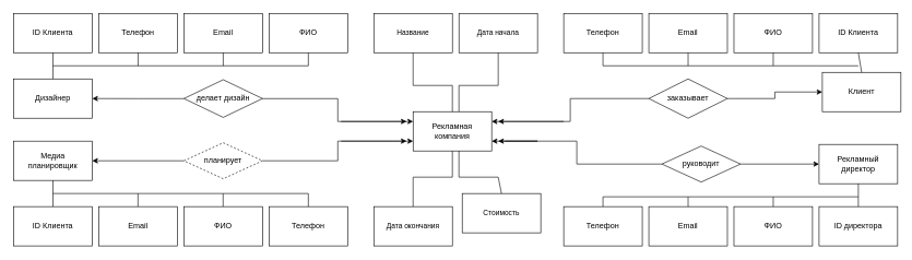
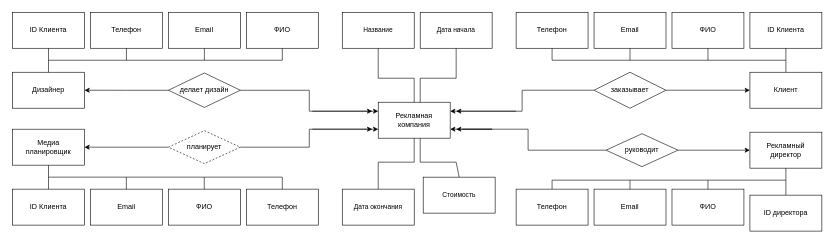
  <mxCell id="0" />
  <mxCell id="1" parent="0" />
- <mxCell id="2" value="Клиент" style="rounded=0;whiteSpace=wrap;html=1;" parent="1" vertex="1"><mxGeometry x="1255" y="110" width="120" height="60" as="geometry" /></mxCell>
+ <mxCell id="2" value="Клиент" style="rounded=0;whiteSpace=wrap;html=1;" parent="1" vertex="1"><mxGeometry x="1250" y="120" width="120" height="60" as="geometry" /></mxCell>
  <mxCell id="3" style="edgeStyle=orthogonalEdgeStyle;shape=connector;rounded=0;orthogonalLoop=1;jettySize=auto;html=1;entryX=0;entryY=0.5;entryDx=0;entryDy=0;labelBackgroundColor=default;strokeColor=default;align=center;verticalAlign=middle;fontFamily=Helvetica;fontSize=11;fontColor=default;endArrow=classic;" parent="1" source="5" target="2" edge="1"><mxGeometry relative="1" as="geometry" /></mxCell>
  <mxCell id="4" style="edgeStyle=orthogonalEdgeStyle;shape=connector;rounded=0;orthogonalLoop=1;jettySize=auto;html=1;entryX=1;entryY=0.25;entryDx=0;entryDy=0;labelBackgroundColor=default;strokeColor=default;align=center;verticalAlign=middle;fontFamily=Helvetica;fontSize=11;fontColor=default;endArrow=classic;" parent="1" source="5" target="52" edge="1"><mxGeometry relative="1" as="geometry" /></mxCell>
  <mxCell id="5" value="заказывает" style="rhombus;whiteSpace=wrap;html=1;" parent="1" vertex="1"><mxGeometry x="990" y="120" width="120" height="60" as="geometry" /></mxCell>
  <mxCell id="6" style="edgeStyle=orthogonalEdgeStyle;shape=connector;rounded=0;orthogonalLoop=1;jettySize=auto;html=1;entryX=1;entryY=0.5;entryDx=0;entryDy=0;labelBackgroundColor=default;strokeColor=default;align=center;verticalAlign=middle;fontFamily=Helvetica;fontSize=11;fontColor=default;endArrow=classic;" parent="1" source="8" target="31" edge="1"><mxGeometry relative="1" as="geometry" /></mxCell>
  <mxCell id="7" style="edgeStyle=orthogonalEdgeStyle;shape=connector;rounded=0;orthogonalLoop=1;jettySize=auto;html=1;entryX=0;entryY=0.25;entryDx=0;entryDy=0;labelBackgroundColor=default;strokeColor=default;align=center;verticalAlign=middle;fontFamily=Helvetica;fontSize=11;fontColor=default;endArrow=classic;" parent="1" source="8" target="52" edge="1"><mxGeometry relative="1" as="geometry" /></mxCell>
  <mxCell id="8" value="делает дизайн" style="rhombus;whiteSpace=wrap;html=1;" parent="1" vertex="1"><mxGeometry x="280" y="121.25" width="120" height="57.5" as="geometry" /></mxCell>
  <mxCell id="9" style="edgeStyle=orthogonalEdgeStyle;shape=connector;rounded=0;orthogonalLoop=1;jettySize=auto;html=1;exitX=1;exitY=0.5;exitDx=0;exitDy=0;entryX=0;entryY=0.5;entryDx=0;entryDy=0;labelBackgroundColor=default;strokeColor=default;align=center;verticalAlign=middle;fontFamily=Helvetica;fontSize=11;fontColor=default;endArrow=classic;" parent="1" source="11" target="21" edge="1"><mxGeometry relative="1" as="geometry" /></mxCell>
  <mxCell id="10" style="edgeStyle=orthogonalEdgeStyle;shape=connector;rounded=0;orthogonalLoop=1;jettySize=auto;html=1;exitX=0;exitY=0.5;exitDx=0;exitDy=0;entryX=1;entryY=0.75;entryDx=0;entryDy=0;labelBackgroundColor=default;strokeColor=default;align=center;verticalAlign=middle;fontFamily=Helvetica;fontSize=11;fontColor=default;endArrow=classic;" parent="1" source="11" target="52" edge="1"><mxGeometry relative="1" as="geometry" /></mxCell>
  <mxCell id="11" value="руководит" style="rhombus;whiteSpace=wrap;html=1;" parent="1" vertex="1"><mxGeometry x="1010" y="222.5" width="120" height="55" as="geometry" /></mxCell>
  <mxCell id="12" value="ФИО" style="rounded=0;whiteSpace=wrap;html=1;" parent="1" vertex="1"><mxGeometry x="1120" y="20" width="120" height="60" as="geometry" /></mxCell>
  <mxCell id="13" value="Email" style="rounded=0;whiteSpace=wrap;html=1;" parent="1" vertex="1"><mxGeometry x="990" y="20" width="120" height="60" as="geometry" /></mxCell>
  <mxCell id="14" value="Телефон" style="rounded=0;whiteSpace=wrap;html=1;" parent="1" vertex="1"><mxGeometry x="860" y="20" width="120" height="60" as="geometry" /></mxCell>
  <mxCell id="15" value="ID Клиента" style="rounded=0;whiteSpace=wrap;html=1;" parent="1" vertex="1"><mxGeometry x="1250" y="20" width="120" height="60" as="geometry" /></mxCell>
  <mxCell id="16" value="" style="endArrow=none;html=1;rounded=0;labelBackgroundColor=default;strokeColor=default;align=center;verticalAlign=middle;fontFamily=Helvetica;fontSize=11;fontColor=default;shape=connector;entryX=0.5;entryY=1;entryDx=0;entryDy=0;exitX=0.5;exitY=0;exitDx=0;exitDy=0;" parent="1" source="2" target="15" edge="1"><mxGeometry width="50" height="50" relative="1" as="geometry"><mxPoint x="1226" y="130" as="sourcePoint" /><mxPoint x="1276" y="80" as="targetPoint" /></mxGeometry></mxCell>
  <mxCell id="17" value="" style="endArrow=none;html=1;rounded=0;labelBackgroundColor=default;strokeColor=default;align=center;verticalAlign=middle;fontFamily=Helvetica;fontSize=11;fontColor=default;shape=connector;entryX=0.5;entryY=1;entryDx=0;entryDy=0;" parent="1" target="12" edge="1"><mxGeometry width="50" height="50" relative="1" as="geometry"><mxPoint x="1180" y="100" as="sourcePoint" /><mxPoint x="1190" y="80" as="targetPoint" /></mxGeometry></mxCell>
  <mxCell id="18" value="" style="endArrow=none;html=1;rounded=0;labelBackgroundColor=default;strokeColor=default;align=center;verticalAlign=middle;fontFamily=Helvetica;fontSize=11;fontColor=default;shape=connector;entryX=0.5;entryY=1;entryDx=0;entryDy=0;" parent="1" target="13" edge="1"><mxGeometry width="50" height="50" relative="1" as="geometry"><mxPoint x="1050" y="100" as="sourcePoint" /><mxPoint x="1200" y="110" as="targetPoint" /></mxGeometry></mxCell>
  <mxCell id="19" value="" style="endArrow=none;html=1;rounded=0;labelBackgroundColor=default;strokeColor=default;align=center;verticalAlign=middle;fontFamily=Helvetica;fontSize=11;fontColor=default;shape=connector;entryX=0.5;entryY=1;entryDx=0;entryDy=0;" parent="1" target="14" edge="1"><mxGeometry width="50" height="50" relative="1" as="geometry"><mxPoint x="920" y="100" as="sourcePoint" /><mxPoint x="1190" y="90" as="targetPoint" /></mxGeometry></mxCell>
  <mxCell id="20" value="" style="endArrow=none;html=1;rounded=0;labelBackgroundColor=default;strokeColor=default;align=center;verticalAlign=middle;fontFamily=Helvetica;fontSize=11;fontColor=default;shape=connector;" parent="1" edge="1"><mxGeometry width="50" height="50" relative="1" as="geometry"><mxPoint x="920" y="100" as="sourcePoint" /><mxPoint x="1310" y="100" as="targetPoint" /></mxGeometry></mxCell>
  <mxCell id="21" value="Рекламный&lt;br style=&quot;border-color: var(--border-color);&quot;&gt;директор" style="rounded=0;whiteSpace=wrap;html=1;" parent="1" vertex="1"><mxGeometry x="1250" y="220" width="120" height="60" as="geometry" /></mxCell>
  <mxCell id="22" value="ФИО" style="rounded=0;whiteSpace=wrap;html=1;" parent="1" vertex="1"><mxGeometry x="1120" y="315" width="120" height="60" as="geometry" /></mxCell>
  <mxCell id="23" value="Email" style="rounded=0;whiteSpace=wrap;html=1;" parent="1" vertex="1"><mxGeometry x="990" y="315" width="120" height="60" as="geometry" /></mxCell>
  <mxCell id="24" value="Телефон" style="rounded=0;whiteSpace=wrap;html=1;" parent="1" vertex="1"><mxGeometry x="860" y="315" width="120" height="60" as="geometry" /></mxCell>
- <mxCell id="25" value="ID директора" style="rounded=0;whiteSpace=wrap;html=1;" parent="1" vertex="1"><mxGeometry x="1250" y="315" width="120" height="60" as="geometry" /></mxCell>
+ <mxCell id="25" value="ID директора" style="rounded=0;whiteSpace=wrap;html=1;" parent="1" vertex="1"><mxGeometry x="1250" y="325" width="120" height="60" as="geometry" /></mxCell>
  <mxCell id="26" value="" style="endArrow=none;html=1;rounded=0;labelBackgroundColor=default;strokeColor=default;align=center;verticalAlign=middle;fontFamily=Helvetica;fontSize=11;fontColor=default;shape=connector;entryX=0.5;entryY=0;entryDx=0;entryDy=0;exitX=0.5;exitY=1;exitDx=0;exitDy=0;" parent="1" source="21" target="25" edge="1"><mxGeometry width="50" height="50" relative="1" as="geometry"><mxPoint x="1310" y="290" as="sourcePoint" /><mxPoint x="1276" y="375" as="targetPoint" /></mxGeometry></mxCell>
  <mxCell id="27" value="" style="endArrow=none;html=1;rounded=0;labelBackgroundColor=default;strokeColor=default;align=center;verticalAlign=middle;fontFamily=Helvetica;fontSize=11;fontColor=default;shape=connector;exitX=0.5;exitY=0;exitDx=0;exitDy=0;" parent="1" source="22" edge="1"><mxGeometry width="50" height="50" relative="1" as="geometry"><mxPoint x="1180" y="395" as="sourcePoint" /><mxPoint x="1180" y="300" as="targetPoint" /></mxGeometry></mxCell>
  <mxCell id="28" value="" style="endArrow=none;html=1;rounded=0;labelBackgroundColor=default;strokeColor=default;align=center;verticalAlign=middle;fontFamily=Helvetica;fontSize=11;fontColor=default;shape=connector;entryX=0.5;entryY=0;entryDx=0;entryDy=0;" parent="1" target="23" edge="1"><mxGeometry width="50" height="50" relative="1" as="geometry"><mxPoint x="1050" y="300" as="sourcePoint" /><mxPoint x="1200" y="405" as="targetPoint" /></mxGeometry></mxCell>
  <mxCell id="29" value="" style="endArrow=none;html=1;rounded=0;labelBackgroundColor=default;strokeColor=default;align=center;verticalAlign=middle;fontFamily=Helvetica;fontSize=11;fontColor=default;shape=connector;exitX=0.5;exitY=0;exitDx=0;exitDy=0;" parent="1" source="24" edge="1"><mxGeometry width="50" height="50" relative="1" as="geometry"><mxPoint x="920" y="395" as="sourcePoint" /><mxPoint x="920" y="300" as="targetPoint" /></mxGeometry></mxCell>
  <mxCell id="30" value="" style="endArrow=none;html=1;rounded=0;labelBackgroundColor=default;strokeColor=default;align=center;verticalAlign=middle;fontFamily=Helvetica;fontSize=11;fontColor=default;shape=connector;" parent="1" edge="1"><mxGeometry width="50" height="50" relative="1" as="geometry"><mxPoint x="920" y="300" as="sourcePoint" /><mxPoint x="1310" y="300" as="targetPoint" /></mxGeometry></mxCell>
  <mxCell id="31" value="Дизайнер" style="rounded=0;whiteSpace=wrap;html=1;" parent="1" vertex="1"><mxGeometry x="20" y="120" width="120" height="60" as="geometry" /></mxCell>
  <mxCell id="32" style="edgeStyle=orthogonalEdgeStyle;shape=connector;rounded=0;orthogonalLoop=1;jettySize=auto;html=1;entryX=1;entryY=0.5;entryDx=0;entryDy=0;labelBackgroundColor=default;strokeColor=default;align=center;verticalAlign=middle;fontFamily=Helvetica;fontSize=11;fontColor=default;endArrow=classic;" parent="1" source="34" target="44" edge="1"><mxGeometry relative="1" as="geometry" /></mxCell>
  <mxCell id="33" style="edgeStyle=orthogonalEdgeStyle;shape=connector;rounded=0;orthogonalLoop=1;jettySize=auto;html=1;entryX=0;entryY=0.75;entryDx=0;entryDy=0;labelBackgroundColor=default;strokeColor=default;align=center;verticalAlign=middle;fontFamily=Helvetica;fontSize=11;fontColor=default;endArrow=classic;" parent="1" source="34" target="52" edge="1"><mxGeometry relative="1" as="geometry" /></mxCell>
  <mxCell id="34" value="планирует" style="rhombus;whiteSpace=wrap;html=1;dashed=1;" parent="1" vertex="1"><mxGeometry x="280" y="217.5" width="120" height="55" as="geometry" /></mxCell>
  <mxCell id="35" value="ФИО" style="rounded=0;whiteSpace=wrap;html=1;" parent="1" vertex="1"><mxGeometry x="410" y="20" width="120" height="60" as="geometry" /></mxCell>
  <mxCell id="36" value="Email" style="rounded=0;whiteSpace=wrap;html=1;" parent="1" vertex="1"><mxGeometry x="280" y="20" width="120" height="60" as="geometry" /></mxCell>
  <mxCell id="37" value="Телефон" style="rounded=0;whiteSpace=wrap;html=1;" parent="1" vertex="1"><mxGeometry x="150" y="20" width="120" height="60" as="geometry" /></mxCell>
  <mxCell id="38" value="ID Клиента" style="rounded=0;whiteSpace=wrap;html=1;" parent="1" vertex="1"><mxGeometry x="20" y="20" width="120" height="60" as="geometry" /></mxCell>
  <mxCell id="39" value="" style="endArrow=none;html=1;rounded=0;labelBackgroundColor=default;strokeColor=default;align=center;verticalAlign=middle;fontFamily=Helvetica;fontSize=11;fontColor=default;shape=connector;entryX=0.5;entryY=1;entryDx=0;entryDy=0;exitX=0.5;exitY=0;exitDx=0;exitDy=0;" parent="1" source="31" target="38" edge="1"><mxGeometry width="50" height="50" relative="1" as="geometry"><mxPoint x="316" y="310" as="sourcePoint" /><mxPoint x="366" y="260" as="targetPoint" /></mxGeometry></mxCell>
  <mxCell id="40" value="" style="endArrow=none;html=1;rounded=0;labelBackgroundColor=default;strokeColor=default;align=center;verticalAlign=middle;fontFamily=Helvetica;fontSize=11;fontColor=default;shape=connector;entryX=0.5;entryY=1;entryDx=0;entryDy=0;" parent="1" target="35" edge="1"><mxGeometry width="50" height="50" relative="1" as="geometry"><mxPoint x="470" y="100" as="sourcePoint" /><mxPoint x="280" y="260" as="targetPoint" /></mxGeometry></mxCell>
  <mxCell id="41" value="" style="endArrow=none;html=1;rounded=0;labelBackgroundColor=default;strokeColor=default;align=center;verticalAlign=middle;fontFamily=Helvetica;fontSize=11;fontColor=default;shape=connector;entryX=0.5;entryY=1;entryDx=0;entryDy=0;" parent="1" target="36" edge="1"><mxGeometry width="50" height="50" relative="1" as="geometry"><mxPoint x="340" y="100" as="sourcePoint" /><mxPoint x="290" y="290" as="targetPoint" /></mxGeometry></mxCell>
  <mxCell id="42" value="" style="endArrow=none;html=1;rounded=0;labelBackgroundColor=default;strokeColor=default;align=center;verticalAlign=middle;fontFamily=Helvetica;fontSize=11;fontColor=default;shape=connector;entryX=0.5;entryY=1;entryDx=0;entryDy=0;" parent="1" target="37" edge="1"><mxGeometry width="50" height="50" relative="1" as="geometry"><mxPoint x="210" y="100" as="sourcePoint" /><mxPoint x="280" y="270" as="targetPoint" /></mxGeometry></mxCell>
  <mxCell id="43" value="" style="endArrow=none;html=1;rounded=0;labelBackgroundColor=default;strokeColor=default;align=center;verticalAlign=middle;fontFamily=Helvetica;fontSize=11;fontColor=default;shape=connector;" parent="1" edge="1"><mxGeometry width="50" height="50" relative="1" as="geometry"><mxPoint x="80" y="100" as="sourcePoint" /><mxPoint x="470" y="100" as="targetPoint" /></mxGeometry></mxCell>
  <mxCell id="44" value="Медиа&lt;br style=&quot;border-color: var(--border-color);&quot;&gt;планировщик" style="rounded=0;whiteSpace=wrap;html=1;" parent="1" vertex="1"><mxGeometry x="20" y="215" width="120" height="60" as="geometry" /></mxCell>
  <mxCell id="45" value="ФИО" style="rounded=0;whiteSpace=wrap;html=1;" parent="1" vertex="1"><mxGeometry x="280" y="315" width="120" height="60" as="geometry" /></mxCell>
  <mxCell id="46" value="Email" style="rounded=0;whiteSpace=wrap;html=1;" parent="1" vertex="1"><mxGeometry x="150" y="315" width="120" height="60" as="geometry" /></mxCell>
  <mxCell id="47" value="Телефон" style="rounded=0;whiteSpace=wrap;html=1;" parent="1" vertex="1"><mxGeometry x="410" y="315" width="120" height="60" as="geometry" /></mxCell>
  <mxCell id="48" value="ID Клиента" style="rounded=0;whiteSpace=wrap;html=1;" parent="1" vertex="1"><mxGeometry x="20" y="315" width="120" height="60" as="geometry" /></mxCell>
  <mxCell id="49" value="" style="endArrow=none;html=1;rounded=0;labelBackgroundColor=default;strokeColor=default;align=center;verticalAlign=middle;fontFamily=Helvetica;fontSize=11;fontColor=default;shape=connector;entryX=0.5;entryY=0;entryDx=0;entryDy=0;exitX=0.5;exitY=1;exitDx=0;exitDy=0;" parent="1" source="44" target="48" edge="1"><mxGeometry width="50" height="50" relative="1" as="geometry"><mxPoint x="470" y="295" as="sourcePoint" /><mxPoint x="436" y="380" as="targetPoint" /></mxGeometry></mxCell>
  <mxCell id="50" value="" style="endArrow=none;html=1;rounded=0;labelBackgroundColor=default;strokeColor=default;align=center;verticalAlign=middle;fontFamily=Helvetica;fontSize=11;fontColor=default;shape=connector;exitX=0.5;exitY=0;exitDx=0;exitDy=0;" parent="1" source="47" edge="1"><mxGeometry width="50" height="50" relative="1" as="geometry"><mxPoint x="180" y="590" as="sourcePoint" /><mxPoint x="470" y="295" as="targetPoint" /></mxGeometry></mxCell>
  <mxCell id="51" value="" style="endArrow=none;html=1;rounded=0;labelBackgroundColor=default;strokeColor=default;align=center;verticalAlign=middle;fontFamily=Helvetica;fontSize=11;fontColor=default;shape=connector;" parent="1" edge="1"><mxGeometry width="50" height="50" relative="1" as="geometry"><mxPoint x="80" y="295" as="sourcePoint" /><mxPoint x="470" y="295" as="targetPoint" /></mxGeometry></mxCell>
  <mxCell id="52" value="Рекламная&lt;br&gt;компания&lt;br&gt;" style="rounded=0;whiteSpace=wrap;html=1;" parent="1" vertex="1"><mxGeometry x="630" y="170" width="120" height="60" as="geometry" /></mxCell>
  <mxCell id="53" value="Название" style="rounded=0;whiteSpace=wrap;html=1;fontFamily=Helvetica;fontSize=11;fontColor=default;" parent="1" vertex="1"><mxGeometry x="570" y="20" width="120" height="60" as="geometry" /></mxCell>
  <mxCell id="54" value="Дата начала" style="rounded=0;whiteSpace=wrap;html=1;fontFamily=Helvetica;fontSize=11;fontColor=default;" parent="1" vertex="1"><mxGeometry x="700" y="20" width="120" height="60" as="geometry" /></mxCell>
  <mxCell id="55" value="Дата окончания" style="rounded=0;whiteSpace=wrap;html=1;fontFamily=Helvetica;fontSize=11;fontColor=default;" parent="1" vertex="1"><mxGeometry x="570" y="315" width="120" height="60" as="geometry" /></mxCell>
  <mxCell id="56" value="Стоимость" style="rounded=0;whiteSpace=wrap;html=1;fontFamily=Helvetica;fontSize=11;fontColor=default;" parent="1" vertex="1"><mxGeometry x="705" y="295" width="120" height="60" as="geometry" /></mxCell>
  <mxCell id="57" value="" style="endArrow=none;html=1;rounded=0;labelBackgroundColor=default;strokeColor=default;align=center;verticalAlign=middle;fontFamily=Helvetica;fontSize=11;fontColor=default;shape=connector;entryX=0.5;entryY=1;entryDx=0;entryDy=0;exitX=0.5;exitY=0;exitDx=0;exitDy=0;" parent="1" source="52" target="53" edge="1"><mxGeometry width="50" height="50" relative="1" as="geometry"><mxPoint x="230" y="130" as="sourcePoint" /><mxPoint x="620" y="130" as="targetPoint" /><Array as="points"><mxPoint x="690" y="130" /><mxPoint x="630" y="130" /></Array></mxGeometry></mxCell>
  <mxCell id="58" value="" style="endArrow=none;html=1;rounded=0;labelBackgroundColor=default;strokeColor=default;align=center;verticalAlign=middle;fontFamily=Helvetica;fontSize=11;fontColor=default;shape=connector;entryX=0.5;entryY=1;entryDx=0;entryDy=0;" parent="1" target="54" edge="1"><mxGeometry width="50" height="50" relative="1" as="geometry"><mxPoint x="700" y="170" as="sourcePoint" /><mxPoint x="750" y="121.32" as="targetPoint" /><Array as="points"><mxPoint x="700" y="130" /><mxPoint x="760" y="130" /></Array></mxGeometry></mxCell>
  <mxCell id="59" value="" style="endArrow=none;html=1;rounded=0;labelBackgroundColor=default;strokeColor=default;align=center;verticalAlign=middle;fontFamily=Helvetica;fontSize=11;fontColor=default;shape=connector;exitX=0.5;exitY=0;exitDx=0;exitDy=0;" parent="1" source="56" edge="1"><mxGeometry width="50" height="50" relative="1" as="geometry"><mxPoint x="760" y="310" as="sourcePoint" /><mxPoint x="700" y="230" as="targetPoint" /><Array as="points"><mxPoint x="760" y="270" /><mxPoint x="700" y="270" /></Array></mxGeometry></mxCell>
  <mxCell id="60" value="" style="endArrow=none;html=1;rounded=0;labelBackgroundColor=default;strokeColor=default;align=center;verticalAlign=middle;fontFamily=Helvetica;fontSize=11;fontColor=default;shape=connector;exitX=0.5;exitY=0;exitDx=0;exitDy=0;entryX=0.5;entryY=1;entryDx=0;entryDy=0;" parent="1" source="55" target="52" edge="1"><mxGeometry width="50" height="50" relative="1" as="geometry"><mxPoint x="630" y="310" as="sourcePoint" /><mxPoint x="680" y="230" as="targetPoint" /><Array as="points"><mxPoint x="630" y="270" /><mxPoint x="690" y="270" /></Array></mxGeometry></mxCell>
  <mxCell id="61" value="" style="endArrow=none;html=1;rounded=0;labelBackgroundColor=default;strokeColor=default;align=center;verticalAlign=middle;fontFamily=Helvetica;fontSize=11;fontColor=default;shape=connector;entryX=0.5;entryY=1;entryDx=0;entryDy=0;" parent="1" edge="1"><mxGeometry width="50" height="50" relative="1" as="geometry"><mxPoint x="339.83" y="315" as="sourcePoint" /><mxPoint x="339.83" y="295" as="targetPoint" /></mxGeometry></mxCell>
  <mxCell id="62" value="" style="endArrow=none;html=1;rounded=0;labelBackgroundColor=default;strokeColor=default;align=center;verticalAlign=middle;fontFamily=Helvetica;fontSize=11;fontColor=default;shape=connector;entryX=0.5;entryY=1;entryDx=0;entryDy=0;" parent="1" edge="1"><mxGeometry width="50" height="50" relative="1" as="geometry"><mxPoint x="209.83" y="315" as="sourcePoint" /><mxPoint x="209.83" y="295" as="targetPoint" /></mxGeometry></mxCell>
  <mxCell id="63" style="edgeStyle=orthogonalEdgeStyle;shape=connector;rounded=0;orthogonalLoop=1;jettySize=auto;html=1;labelBackgroundColor=default;strokeColor=default;align=center;verticalAlign=middle;fontFamily=Helvetica;fontSize=11;fontColor=default;endArrow=classic;" parent="1" edge="1"><mxGeometry relative="1" as="geometry"><mxPoint x="520" y="185" as="sourcePoint" /><mxPoint x="620" y="185" as="targetPoint" /></mxGeometry></mxCell>
  <mxCell id="64" style="edgeStyle=orthogonalEdgeStyle;shape=connector;rounded=0;orthogonalLoop=1;jettySize=auto;html=1;labelBackgroundColor=default;strokeColor=default;align=center;verticalAlign=middle;fontFamily=Helvetica;fontSize=11;fontColor=default;endArrow=classic;" parent="1" edge="1"><mxGeometry relative="1" as="geometry"><mxPoint x="520" y="215" as="sourcePoint" /><mxPoint x="620" y="215" as="targetPoint" /><Array as="points"><mxPoint x="600" y="215" /><mxPoint x="600" y="215" /></Array></mxGeometry></mxCell>
  <mxCell id="65" style="edgeStyle=orthogonalEdgeStyle;shape=connector;rounded=0;orthogonalLoop=1;jettySize=auto;html=1;labelBackgroundColor=default;strokeColor=default;align=center;verticalAlign=middle;fontFamily=Helvetica;fontSize=11;fontColor=default;endArrow=classic;" parent="1" edge="1"><mxGeometry relative="1" as="geometry"><mxPoint x="770" y="215" as="sourcePoint" /><mxPoint x="760" y="215" as="targetPoint" /><Array as="points"><mxPoint x="820" y="214.5" /><mxPoint x="820" y="214.5" /></Array></mxGeometry></mxCell>
  <mxCell id="66" style="edgeStyle=orthogonalEdgeStyle;shape=connector;rounded=0;orthogonalLoop=1;jettySize=auto;html=1;labelBackgroundColor=default;strokeColor=default;align=center;verticalAlign=middle;fontFamily=Helvetica;fontSize=11;fontColor=default;endArrow=classic;" parent="1" edge="1"><mxGeometry relative="1" as="geometry"><mxPoint x="860" y="185" as="sourcePoint" /><mxPoint x="760" y="185" as="targetPoint" /></mxGeometry></mxCell>
